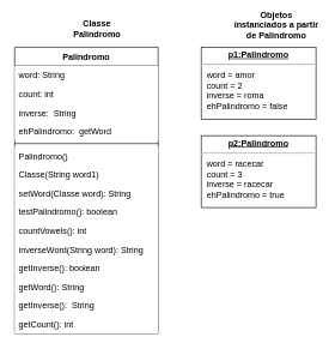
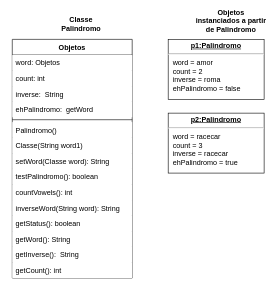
  <mxCell id="0" />
  <mxCell id="1" parent="0" />
- <mxCell id="2" value="Palindromo" style="swimlane;fontStyle=1;align=center;verticalAlign=top;childLayout=stackLayout;horizontal=1;startSize=26;horizontalStack=0;resizeParent=1;resizeParentMax=0;resizeLast=0;collapsible=1;marginBottom=0;fillColor=default;" parent="1" vertex="1"><mxGeometry x="20" y="65" width="200" height="398" as="geometry"><mxRectangle x="140" y="80" width="110" height="30" as="alternateBounds" /></mxGeometry></mxCell>
- <mxCell id="3" value="word: String" style="text;strokeColor=none;fillColor=default;align=left;verticalAlign=top;spacingLeft=4;spacingRight=4;overflow=hidden;rotatable=0;points=[[0,0.5],[1,0.5]];portConstraint=eastwest;" parent="2" vertex="1"><mxGeometry y="26" width="200" height="26" as="geometry" /></mxCell>
+ <mxCell id="2" value="Objetos" style="swimlane;fontStyle=1;align=center;verticalAlign=top;childLayout=stackLayout;horizontal=1;startSize=26;horizontalStack=0;resizeParent=1;resizeParentMax=0;resizeLast=0;collapsible=1;marginBottom=0;fillColor=default;" parent="1" vertex="1"><mxGeometry x="20" y="65" width="200" height="398" as="geometry"><mxRectangle x="140" y="80" width="110" height="30" as="alternateBounds" /></mxGeometry></mxCell>
+ <mxCell id="3" value="word: Objetos" style="text;strokeColor=none;fillColor=default;align=left;verticalAlign=top;spacingLeft=4;spacingRight=4;overflow=hidden;rotatable=0;points=[[0,0.5],[1,0.5]];portConstraint=eastwest;" parent="2" vertex="1"><mxGeometry y="26" width="200" height="26" as="geometry" /></mxCell>
  <mxCell id="4" value="count: int" style="text;strokeColor=none;fillColor=default;align=left;verticalAlign=top;spacingLeft=4;spacingRight=4;overflow=hidden;rotatable=0;points=[[0,0.5],[1,0.5]];portConstraint=eastwest;" parent="2" vertex="1"><mxGeometry y="52" width="200" height="26" as="geometry" /></mxCell>
  <mxCell id="5" value="inverse:  String" style="text;strokeColor=none;fillColor=default;align=left;verticalAlign=top;spacingLeft=4;spacingRight=4;overflow=hidden;rotatable=0;points=[[0,0.5],[1,0.5]];portConstraint=eastwest;" parent="2" vertex="1"><mxGeometry y="78" width="200" height="26" as="geometry" /></mxCell>
  <mxCell id="6" value="ehPalindromo:  getWord" style="text;strokeColor=none;fillColor=default;align=left;verticalAlign=top;spacingLeft=4;spacingRight=4;overflow=hidden;rotatable=0;points=[[0,0.5],[1,0.5]];portConstraint=eastwest;" parent="2" vertex="1"><mxGeometry y="104" width="200" height="26" as="geometry" /></mxCell>
  <mxCell id="7" value="" style="line;strokeWidth=1;fillColor=default;align=left;verticalAlign=middle;spacingTop=-1;spacingLeft=3;spacingRight=3;rotatable=0;labelPosition=right;points=[];portConstraint=eastwest;" parent="2" vertex="1"><mxGeometry y="130" width="200" height="8" as="geometry" /></mxCell>
  <mxCell id="8" value="Palindromo()" style="text;strokeColor=none;fillColor=default;align=left;verticalAlign=top;spacingLeft=4;spacingRight=4;overflow=hidden;rotatable=0;points=[[0,0.5],[1,0.5]];portConstraint=eastwest;" parent="2" vertex="1"><mxGeometry y="138" width="200" height="26" as="geometry" /></mxCell>
  <mxCell id="9" value="Classe(String word1)" style="text;strokeColor=none;fillColor=default;align=left;verticalAlign=top;spacingLeft=4;spacingRight=4;overflow=hidden;rotatable=0;points=[[0,0.5],[1,0.5]];portConstraint=eastwest;" parent="2" vertex="1"><mxGeometry y="164" width="200" height="26" as="geometry" /></mxCell>
  <mxCell id="10" value="setWord(Classe word): String" style="text;strokeColor=none;fillColor=default;align=left;verticalAlign=top;spacingLeft=4;spacingRight=4;overflow=hidden;rotatable=0;points=[[0,0.5],[1,0.5]];portConstraint=eastwest;" parent="2" vertex="1"><mxGeometry y="190" width="200" height="26" as="geometry" /></mxCell>
  <mxCell id="11" value="testPalindromo(): boolean" style="text;strokeColor=none;fillColor=default;align=left;verticalAlign=top;spacingLeft=4;spacingRight=4;overflow=hidden;rotatable=0;points=[[0,0.5],[1,0.5]];portConstraint=eastwest;" parent="2" vertex="1"><mxGeometry y="216" width="200" height="26" as="geometry" /></mxCell>
  <mxCell id="12" value="countVowels(): int" style="text;strokeColor=none;fillColor=default;align=left;verticalAlign=top;spacingLeft=4;spacingRight=4;overflow=hidden;rotatable=0;points=[[0,0.5],[1,0.5]];portConstraint=eastwest;" parent="2" vertex="1"><mxGeometry y="242" width="200" height="26" as="geometry" /></mxCell>
  <mxCell id="13" value="inverseWord(String word): String" style="text;strokeColor=none;fillColor=default;align=left;verticalAlign=top;spacingLeft=4;spacingRight=4;overflow=hidden;rotatable=0;points=[[0,0.5],[1,0.5]];portConstraint=eastwest;" parent="2" vertex="1"><mxGeometry y="268" width="200" height="26" as="geometry" /></mxCell>
- <mxCell id="14" value="getInverse(): boolean" style="text;strokeColor=none;fillColor=default;align=left;verticalAlign=top;spacingLeft=4;spacingRight=4;overflow=hidden;rotatable=0;points=[[0,0.5],[1,0.5]];portConstraint=eastwest;" parent="2" vertex="1"><mxGeometry y="294" width="200" height="26" as="geometry" /></mxCell>
+ <mxCell id="14" value="getStatus(): boolean" style="text;strokeColor=none;fillColor=default;align=left;verticalAlign=top;spacingLeft=4;spacingRight=4;overflow=hidden;rotatable=0;points=[[0,0.5],[1,0.5]];portConstraint=eastwest;" parent="2" vertex="1"><mxGeometry y="294" width="200" height="26" as="geometry" /></mxCell>
  <mxCell id="15" value="getWord(): String" style="text;strokeColor=none;fillColor=default;align=left;verticalAlign=top;spacingLeft=4;spacingRight=4;overflow=hidden;rotatable=0;points=[[0,0.5],[1,0.5]];portConstraint=eastwest;" parent="2" vertex="1"><mxGeometry y="320" width="200" height="26" as="geometry" /></mxCell>
  <mxCell id="16" value="getInverse():  String" style="text;strokeColor=none;fillColor=default;align=left;verticalAlign=top;spacingLeft=4;spacingRight=4;overflow=hidden;rotatable=0;points=[[0,0.5],[1,0.5]];portConstraint=eastwest;" parent="2" vertex="1"><mxGeometry y="346" width="200" height="26" as="geometry" /></mxCell>
  <mxCell id="17" value="getCount(): int" style="text;strokeColor=none;fillColor=default;align=left;verticalAlign=top;spacingLeft=4;spacingRight=4;overflow=hidden;rotatable=0;points=[[0,0.5],[1,0.5]];portConstraint=eastwest;" parent="2" vertex="1"><mxGeometry y="372" width="200" height="26" as="geometry" /></mxCell>
  <mxCell id="18" value="&lt;p style=&quot;margin: 0px ; margin-top: 4px ; text-align: center ; text-decoration: underline&quot;&gt;&lt;b&gt;p1:Palindromo&lt;/b&gt;&lt;/p&gt;&lt;hr&gt;&lt;p style=&quot;margin: 0px ; margin-left: 8px&quot;&gt;word = amor&lt;br&gt;count&amp;nbsp;&lt;span style=&quot;background-color: initial;&quot;&gt;= 2&lt;/span&gt;&lt;/p&gt;&lt;p style=&quot;margin: 0px ; margin-left: 8px&quot;&gt;&lt;span style=&quot;background-color: initial;&quot;&gt;inverse = roma&lt;/span&gt;&lt;/p&gt;&lt;p style=&quot;margin: 0px ; margin-left: 8px&quot;&gt;ehPalindromo = false&lt;/p&gt;" style="verticalAlign=top;align=left;overflow=fill;fontSize=12;fontFamily=Helvetica;html=1;" parent="1" vertex="1"><mxGeometry x="280" y="65" width="160" height="100" as="geometry" /></mxCell>
  <mxCell id="19" value="Classe&lt;br&gt;Palindromo" style="text;html=1;strokeColor=none;fillColor=none;align=center;verticalAlign=middle;whiteSpace=wrap;rounded=0;fontStyle=1" parent="1" vertex="1"><mxGeometry x="105" y="25" width="60" height="30" as="geometry" /></mxCell>
  <mxCell id="20" value="Objetos instanciados a partir de Palindromo" style="text;html=1;strokeColor=none;fillColor=none;align=center;verticalAlign=middle;whiteSpace=wrap;rounded=0;fontStyle=1" parent="1" vertex="1"><mxGeometry x="325" y="20" width="120" height="30" as="geometry" /></mxCell>
  <mxCell id="21" value="&lt;p style=&quot;margin: 0px ; margin-top: 4px ; text-align: center ; text-decoration: underline&quot;&gt;&lt;b&gt;p2:Palindromo&lt;/b&gt;&lt;/p&gt;&lt;hr&gt;&lt;p style=&quot;margin: 0px ; margin-left: 8px&quot;&gt;word = racecar&lt;br&gt;count&amp;nbsp;&lt;span style=&quot;background-color: initial;&quot;&gt;= 3&lt;/span&gt;&lt;/p&gt;&lt;p style=&quot;margin: 0px ; margin-left: 8px&quot;&gt;&lt;span style=&quot;background-color: initial;&quot;&gt;inverse = racecar&lt;/span&gt;&lt;/p&gt;&lt;p style=&quot;margin: 0px ; margin-left: 8px&quot;&gt;ehPalindromo = true&lt;/p&gt;" style="verticalAlign=top;align=left;overflow=fill;fontSize=12;fontFamily=Helvetica;html=1;" parent="1" vertex="1"><mxGeometry x="280" y="188" width="160" height="100" as="geometry" /></mxCell>
